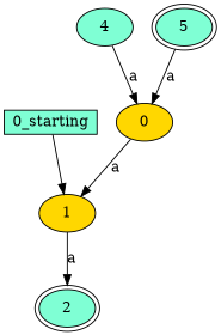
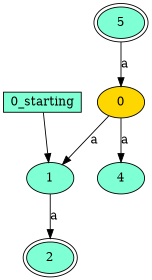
  digraph {
    node [fillcolor=aquamarine is_final=False is_start=False peripheries=1 style=filled]
    n1 [fillcolor=gold is_start=True label=0]
-   n2 [fillcolor=gold label=1]
+   n2 [label=1]
    n3 [label=4]
    n4 [is_final=True label=2 peripheries=2]
    "0_starting" [height=0.0 shape=None width=0.0 is_final="" is_start="" peripheries=""]
    n6 [is_final=True label=5 peripheries=2]
    n1 -> n2 [label=a]
-   n3 -> n1 [label=a]
+   n1 -> n3 [label=a]
    n2 -> n4 [label=a]
    "0_starting" -> n2
    n6 -> n1 [label=a]
  }
